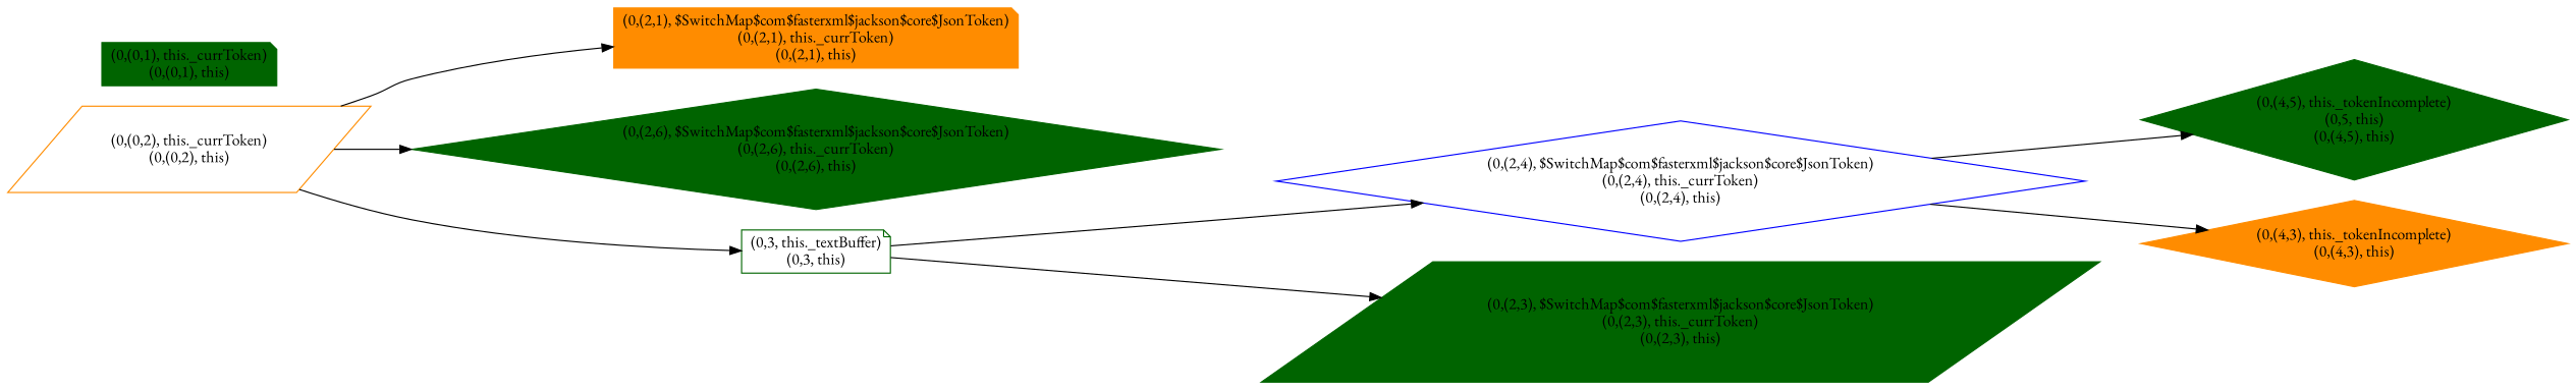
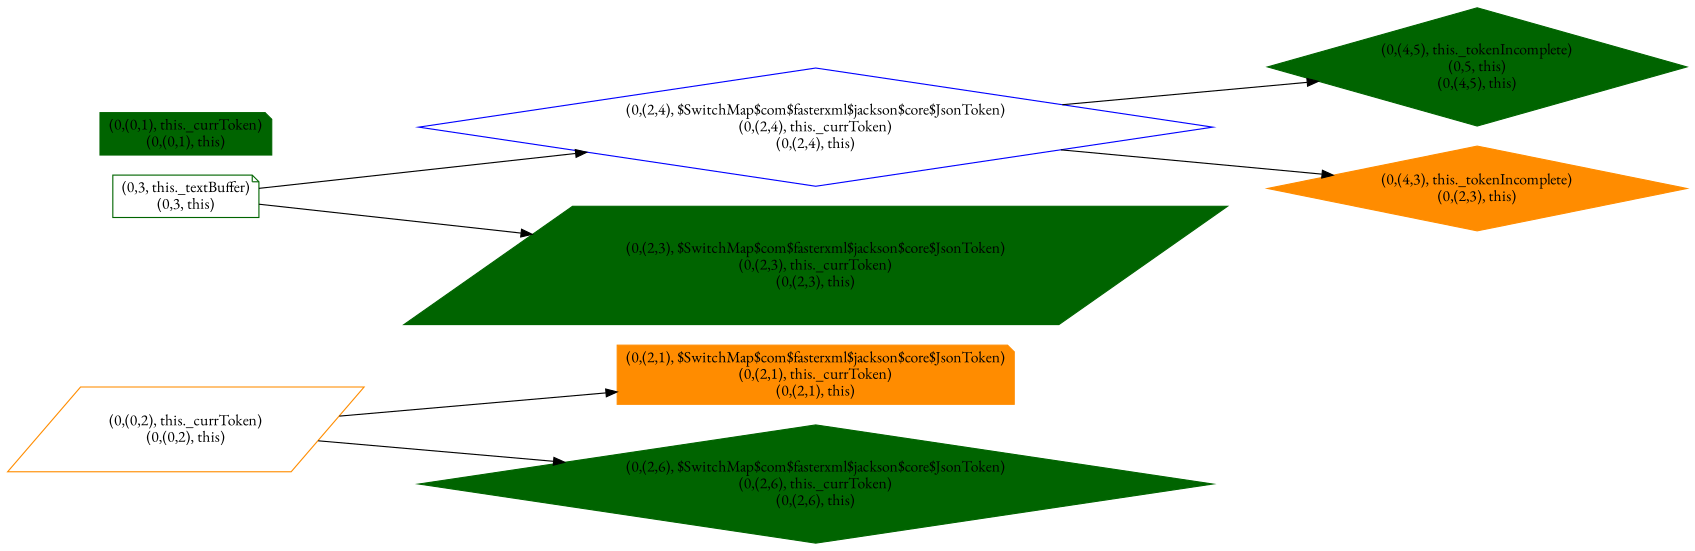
  digraph {
    fontname="EB Garamond"
    rankdir=LR
    node [color=darkgreen fontname="EB Garamond" shape=diamond style=filled]
    edge [fontname="EB Garamond"]
    n1 [color=darkorange label="(0,(2,1), $SwitchMap$com$fasterxml$jackson$core$JsonToken)\n(0,(2,1), this._currToken)\n(0,(2,1), this)" shape=note]
    n2 [label="(0,(2,6), $SwitchMap$com$fasterxml$jackson$core$JsonToken)\n(0,(2,6), this._currToken)\n(0,(2,6), this)"]
    n3 [label="(0,(4,5), this._tokenIncomplete)\n(0,5, this)\n(0,(4,5), this)"]
-   n4 [color=darkorange label="(0,(4,3), this._tokenIncomplete)\n(0,(4,3), this)"]
+   n4 [color=darkorange label="(0,(4,3), this._tokenIncomplete)\n(0,(2,3), this)"]
    n5 [color=blue label="(0,(2,4), $SwitchMap$com$fasterxml$jackson$core$JsonToken)\n(0,(2,4), this._currToken)\n(0,(2,4), this)" style=""]
    n6 [label="(0,(2,3), $SwitchMap$com$fasterxml$jackson$core$JsonToken)\n(0,(2,3), this._currToken)\n(0,(2,3), this)" shape=parallelogram]
    n7 [label="(0,3, this._textBuffer)\n(0,3, this)" shape=note style=""]
    n8 [color=darkorange label="(0,(0,2), this._currToken)\n(0,(0,2), this)" shape=parallelogram style=""]
    n9 [label="(0,(0,1), this._currToken)\n(0,(0,1), this)" shape=note]
    n5 -> n3
    n5 -> n4
    n7 -> n5
    n7 -> n6
    n8 -> n1
    n8 -> n2
-   n8 -> n7
  }
